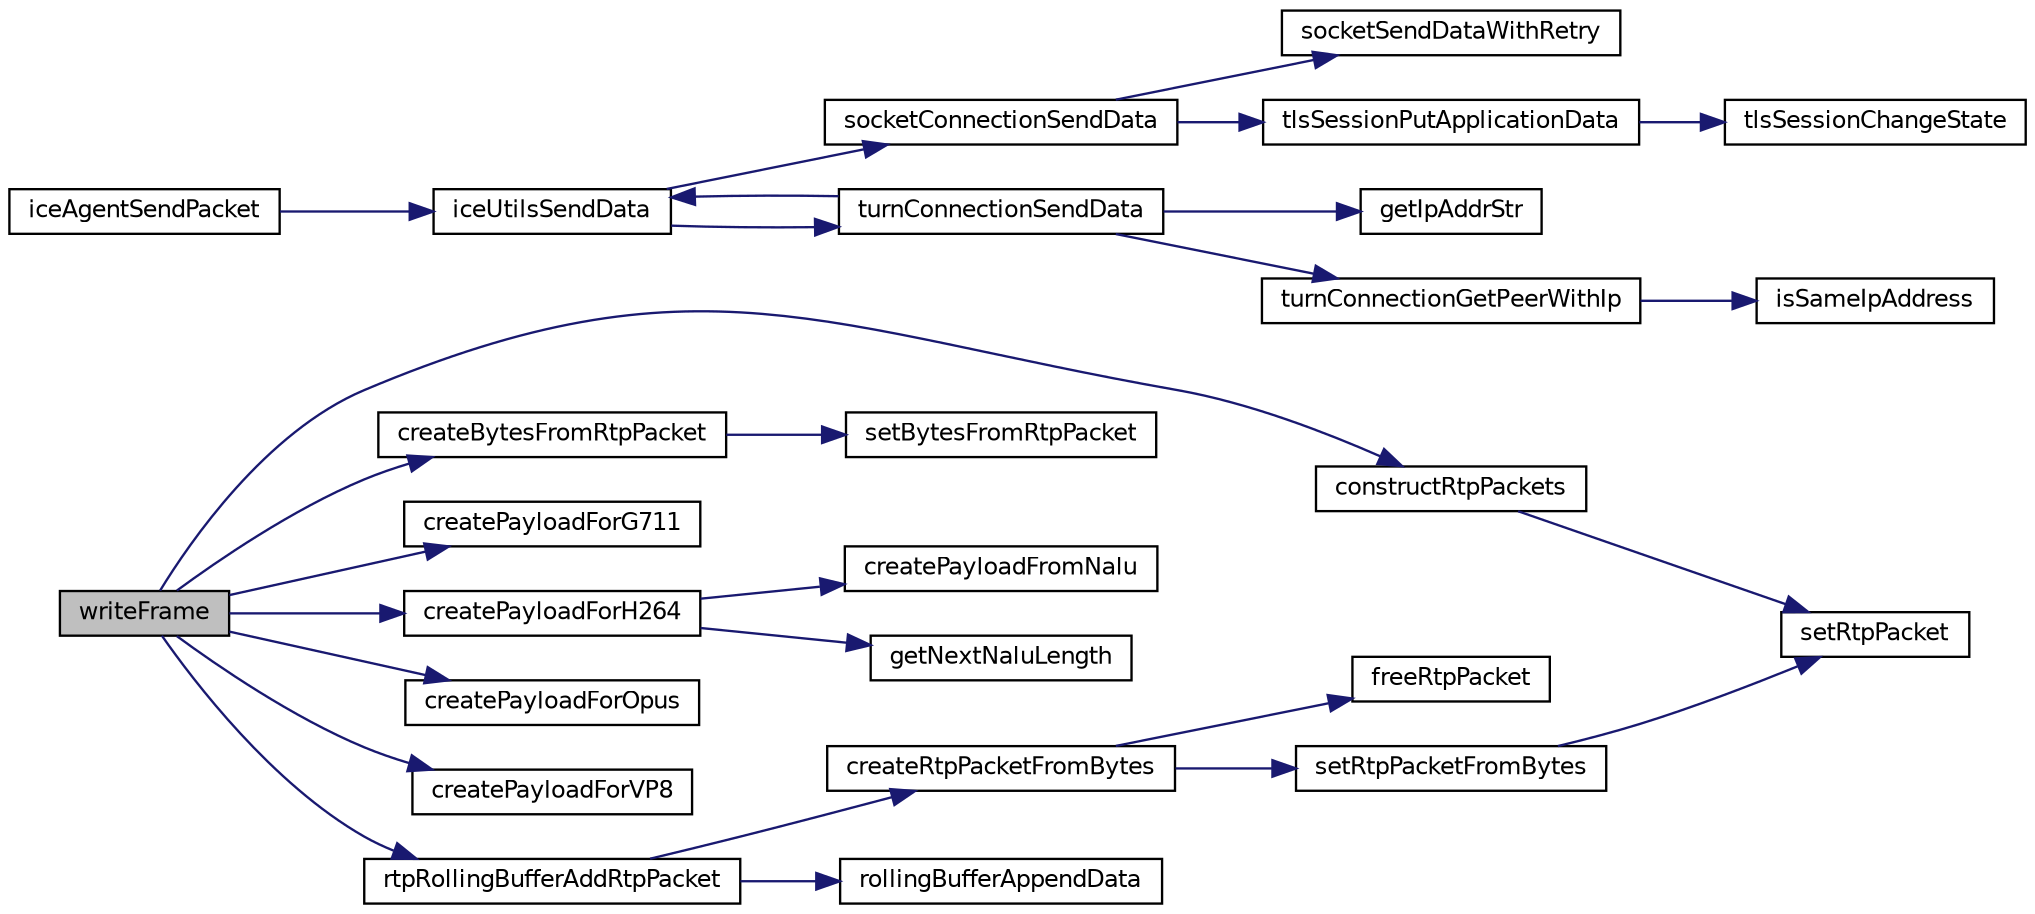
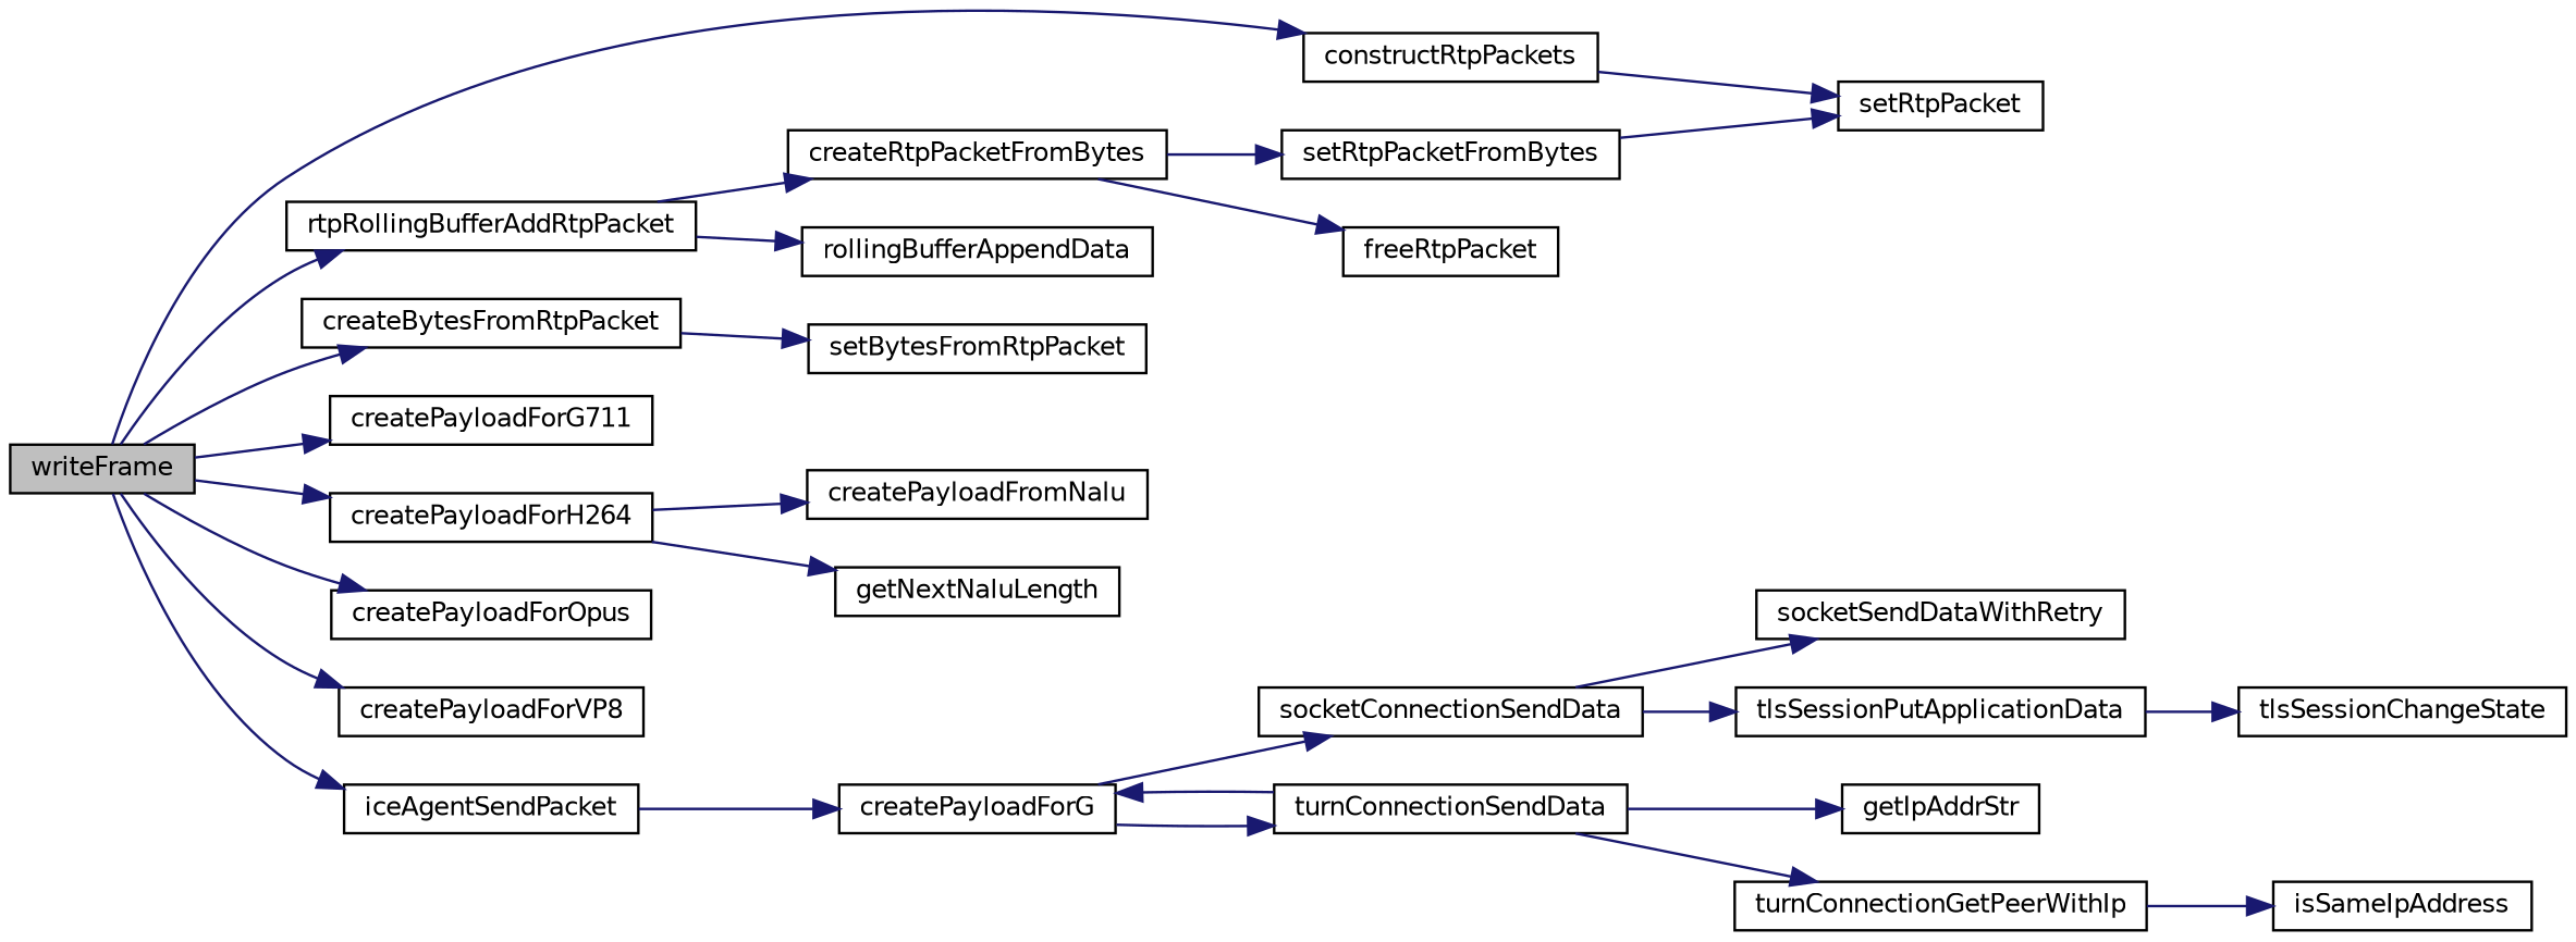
  digraph {
    rankdir=LR
    node [color=black fillcolor=white fontname=Helvetica fontsize=10 shape=record style=filled]
    edge [color=midnightblue fontname=Helvetica fontsize=10 labelfontname=Helvetica labelfontsize=10 style=solid]
    n1 [fillcolor=grey75 fontcolor=black height=0.2 label=writeFrame width=0.4]
    n2 [height=0.2 label=constructRtpPackets width=0.4]
    n3 [height=0.2 label=createBytesFromRtpPacket width=0.4]
    n4 [height=0.2 label=createPayloadForG711 width=0.4]
    n5 [height=0.2 label=createPayloadForH264 width=0.4]
    n6 [height=0.2 label=createPayloadForOpus width=0.4]
    n7 [height=0.2 label=createPayloadForVP8 width=0.4]
    n8 [height=0.2 label=iceAgentSendPacket width=0.4]
    n9 [height=0.2 label=rtpRollingBufferAddRtpPacket width=0.4]
    n10 [height=0.2 label=setRtpPacket width=0.4]
    n11 [height=0.2 label=setBytesFromRtpPacket width=0.4]
    n12 [height=0.2 label=createPayloadFromNalu width=0.4]
    n13 [height=0.2 label=getNextNaluLength width=0.4]
-   n14 [height=0.2 label=iceUtilsSendData width=0.4]
+   n14 [height=0.2 label=createPayloadForG width=0.4]
    n15 [height=0.2 label=createRtpPacketFromBytes width=0.4]
    n16 [height=0.2 label=rollingBufferAppendData width=0.4]
    n17 [height=0.2 label=socketConnectionSendData width=0.4]
    n18 [height=0.2 label=turnConnectionSendData width=0.4]
    n19 [height=0.2 label=socketSendDataWithRetry width=0.4]
    n20 [height=0.2 label=tlsSessionPutApplicationData width=0.4]
    n21 [height=0.2 label=getIpAddrStr width=0.4]
    n22 [height=0.2 label=turnConnectionGetPeerWithIp width=0.4]
    n23 [height=0.2 label=tlsSessionChangeState width=0.4]
    n24 [height=0.2 label=isSameIpAddress width=0.4]
    n25 [height=0.2 label=freeRtpPacket width=0.4]
    n26 [height=0.2 label=setRtpPacketFromBytes width=0.4]
    n1 -> n2
    n1 -> n3
    n1 -> n4
    n1 -> n5
    n1 -> n6
    n1 -> n7
+   n1 -> n8
    n1 -> n9
    n2 -> n10
    n3 -> n11
    n5 -> n12
    n5 -> n13
    n8 -> n14
    n9 -> n15
    n9 -> n16
    n14 -> n17
    n14 -> n18
    n15 -> n25
    n15 -> n26
    n17 -> n19
    n17 -> n20
    n18 -> n14
    n18 -> n21
    n18 -> n22
    n20 -> n23
    n22 -> n24
    n26 -> n10
  }
